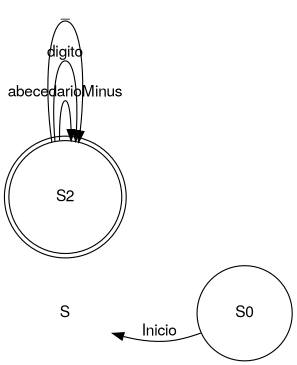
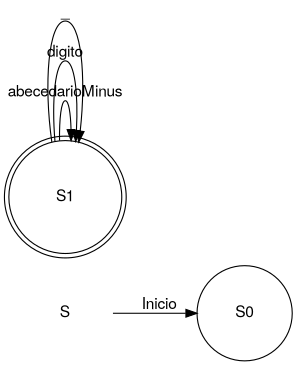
  digraph {
    fontname="Helvetica,Arial,sans-serif"
    nodesep=0.5
    rankdir=LR
    node [fontname="Helvetica,Arial,sans-serif"]
    edge [fontname="Helvetica,Arial,sans-serif"]
    S [shape=plaintext width=1.2]
    S0 [shape=circle width=1.2]
-   S1 [shape=doublecircle width=1.2 label=S2]
-   S0 -> S [label=Inicio]
+   S1 [shape=doublecircle width=1.2]
+   S -> S0 [label=Inicio]
    S1 -> S1 [label=abecedarioMinus]
    S1 -> S1 [label=digito]
    S1 -> S1 [label=_]
  }
